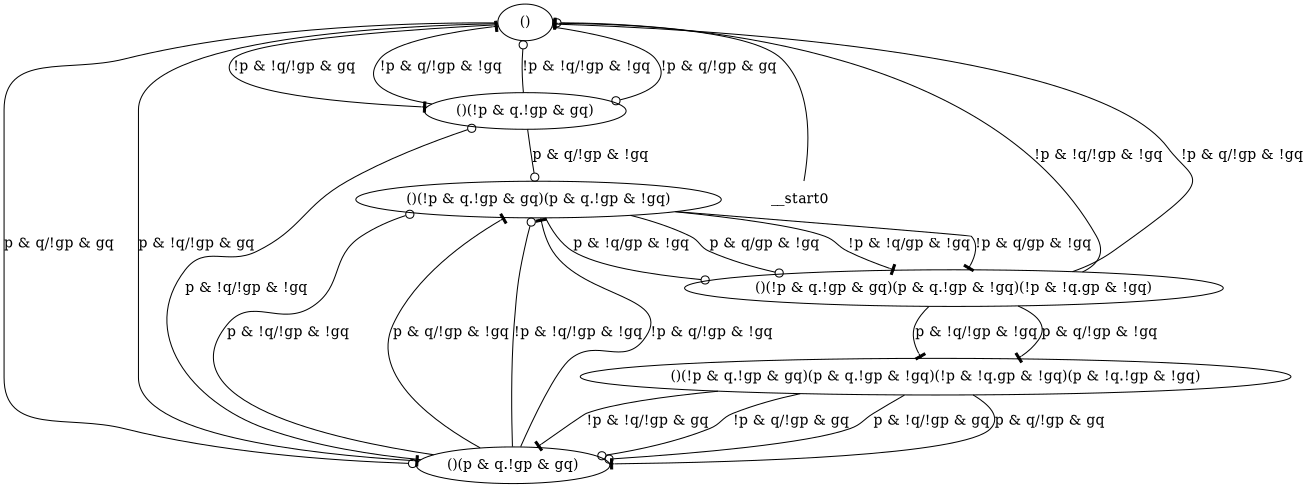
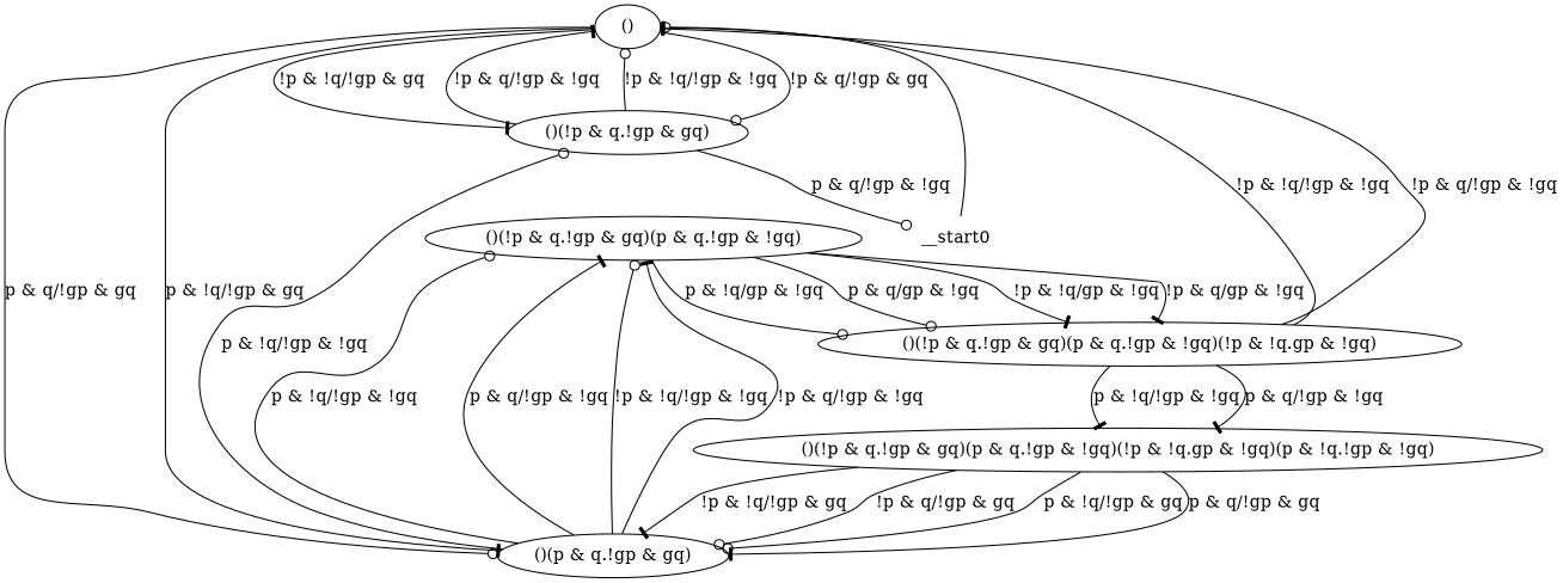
  digraph {
    edge [arrowhead=tee]
    n1 [label="()"]
    n2 [label="()(!p & q.!gp & gq)"]
    n3 [label="()(p & q.!gp & gq)"]
    n4 [label="()(!p & q.!gp & gq)(p & q.!gp & !gq)"]
    n5 [label="()(!p & q.!gp & gq)(p & q.!gp & !gq)(!p & !q.gp & !gq)"]
    n6 [label="()(!p & q.!gp & gq)(p & q.!gp & !gq)(!p & !q.gp & !gq)(p & !q.!gp & !gq)"]
    __start0 [shape=none]
    n1 -> n2 [arrowhead=odot label="!p & q/!gp & gq"]
    n1 -> n2 [label="!p & !q/!gp & gq"]
    n1 -> n3 [arrowhead=odot label="p & q/!gp & gq"]
    n1 -> n3 [label="p & !q/!gp & gq"]
    n2 -> n1 [label="!p & q/!gp & !gq"]
    n2 -> n1 [arrowhead=odot label="!p & !q/!gp & !gq"]
-   n2 -> n4 [arrowhead=odot label="p & q/!gp & !gq"]
+   n2 -> __start0 [arrowhead=odot label="p & q/!gp & !gq"]
    n3 -> n2 [arrowhead=odot label="p & !q/!gp & !gq"]
    n3 -> n4 [arrowhead=odot label="!p & !q/!gp & !gq"]
    n3 -> n4 [label="!p & q/!gp & !gq"]
    n3 -> n4 [arrowhead=odot label="p & !q/!gp & !gq"]
    n3 -> n4 [label="p & q/!gp & !gq"]
    n4 -> n5 [label="!p & !q/gp & !gq"]
    n4 -> n5 [label="!p & q/gp & !gq"]
    n4 -> n5 [arrowhead=odot label="p & !q/gp & !gq"]
    n4 -> n5 [arrowhead=odot label="p & q/gp & !gq"]
    n5 -> n1 [arrowhead=odot label="!p & !q/!gp & !gq"]
    n5 -> n1 [label="!p & q/!gp & !gq"]
    n5 -> n6 [label="p & !q/!gp & !gq"]
    n5 -> n6 [label="p & q/!gp & !gq"]
    n6 -> n3 [label="!p & !q/!gp & gq"]
    n6 -> n3 [arrowhead=odot label="!p & q/!gp & gq"]
    n6 -> n3 [arrowhead=odot label="p & !q/!gp & gq"]
    n6 -> n3 [label="p & q/!gp & gq"]
    __start0 -> n1
  }
